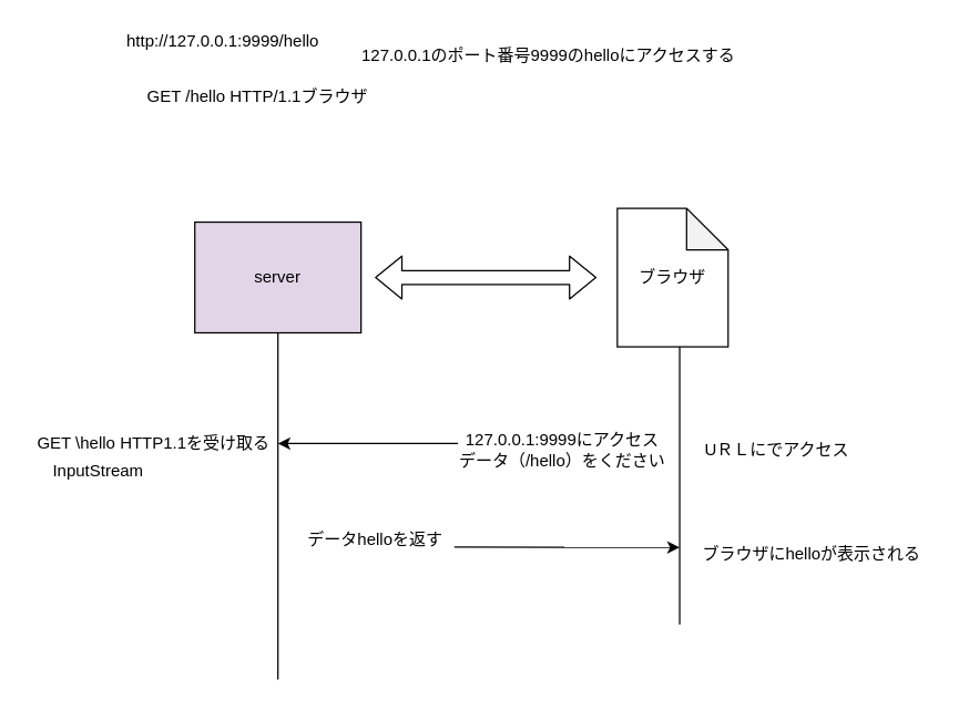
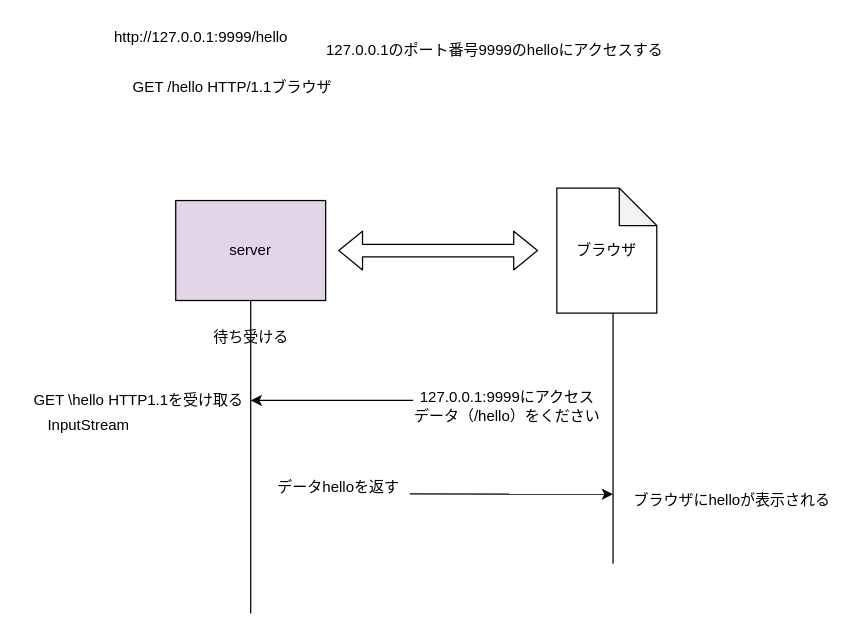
  <mxCell id="0" />
  <mxCell id="1" parent="0" />
  <mxCell id="2" value="http://127.0.0.1:9999/hello" style="text;html=1;align=center;verticalAlign=middle;resizable=0;points=[];autosize=1;strokeColor=none;" vertex="1" parent="1"><mxGeometry x="85" y="20" width="150" height="20" as="geometry" /></mxCell>
  <mxCell id="3" value="127.0.0.1のポート番号9999のhelloにアクセスする" style="text;html=1;align=center;verticalAlign=middle;resizable=0;points=[];autosize=1;strokeColor=none;" vertex="1" parent="1"><mxGeometry x="250" y="30" width="290" height="20" as="geometry" /></mxCell>
  <mxCell id="4" value="GET /hello HTTP/1.1ブラウザ" style="text;html=1;align=center;verticalAlign=middle;resizable=0;points=[];autosize=1;strokeColor=none;" vertex="1" parent="1"><mxGeometry x="85" y="60" width="200" height="20" as="geometry" /></mxCell>
  <mxCell id="5" value="server" style="rounded=0;whiteSpace=wrap;html=1;fillColor=#e1d5e7;" vertex="1" parent="1"><mxGeometry x="140" y="160" width="120" height="80" as="geometry" /></mxCell>
  <mxCell id="6" value="ブラウザ" style="shape=note;whiteSpace=wrap;html=1;backgroundOutline=1;darkOpacity=0.05;" vertex="1" parent="1"><mxGeometry x="445" y="150" width="80" height="100" as="geometry" /></mxCell>
  <mxCell id="7" value="" style="shape=flexArrow;endArrow=classic;startArrow=classic;html=1;" edge="1" parent="1"><mxGeometry width="100" height="100" relative="1" as="geometry"><mxPoint x="270" y="200" as="sourcePoint" /><mxPoint x="430" y="200" as="targetPoint" /></mxGeometry></mxCell>
+ <mxCell id="8" value="待ち受ける" style="text;html=1;align=center;verticalAlign=middle;resizable=0;points=[];autosize=1;strokeColor=none;" vertex="1" parent="1"><mxGeometry x="160" y="260" width="80" height="20" as="geometry" /></mxCell>
  <mxCell id="9" value="" style="endArrow=none;html=1;entryX=0.5;entryY=1;entryDx=0;entryDy=0;" edge="1" parent="1" target="5"><mxGeometry width="50" height="50" relative="1" as="geometry"><mxPoint x="200" y="490.579" as="sourcePoint" /><mxPoint x="200" y="300" as="targetPoint" /></mxGeometry></mxCell>
  <mxCell id="10" value="" style="endArrow=none;html=1;entryX=0.5;entryY=1.5;entryDx=0;entryDy=0;entryPerimeter=0;" edge="1" parent="1"><mxGeometry width="50" height="50" relative="1" as="geometry"><mxPoint x="490" y="450.579" as="sourcePoint" /><mxPoint x="490" y="250" as="targetPoint" /><Array as="points"><mxPoint x="490" y="350" /></Array></mxGeometry></mxCell>
  <mxCell id="11" value="127.0.0.1:9999にアクセス&lt;br&gt;データ（/hello）をください" style="text;html=1;align=center;verticalAlign=middle;resizable=0;points=[];autosize=1;strokeColor=none;" vertex="1" parent="1"><mxGeometry x="325" y="310" width="160" height="30" as="geometry" /></mxCell>
  <mxCell id="12" value="" style="endArrow=classic;html=1;" edge="1" parent="1"><mxGeometry width="50" height="50" relative="1" as="geometry"><mxPoint x="330" y="320" as="sourcePoint" /><mxPoint x="200" y="320" as="targetPoint" /></mxGeometry></mxCell>
  <mxCell id="13" value="GET \hello HTTP1.1を受け取る" style="text;html=1;align=center;verticalAlign=middle;resizable=0;points=[];autosize=1;strokeColor=none;" vertex="1" parent="1"><mxGeometry x="20" y="310" width="180" height="20" as="geometry" /></mxCell>
- <mxCell id="14" value="UＲＬにでアクセス" style="text;html=1;align=center;verticalAlign=middle;resizable=0;points=[];autosize=1;strokeColor=none;" vertex="1" parent="1"><mxGeometry x="500" y="315" width="120" height="20" as="geometry" /></mxCell>
  <mxCell id="15" value="データhelloを返す" style="text;html=1;align=center;verticalAlign=middle;resizable=0;points=[];autosize=1;strokeColor=none;" vertex="1" parent="1"><mxGeometry x="215" y="380" width="110" height="20" as="geometry" /></mxCell>
  <mxCell id="16" value="" style="endArrow=classic;html=1;exitX=1.021;exitY=0.741;exitDx=0;exitDy=0;exitPerimeter=0;" edge="1" parent="1" source="15"><mxGeometry width="50" height="50" relative="1" as="geometry"><mxPoint x="270" y="320" as="sourcePoint" /><mxPoint x="490" y="395" as="targetPoint" /></mxGeometry></mxCell>
  <mxCell id="17" value="ブラウザにhelloが表示される" style="text;html=1;align=center;verticalAlign=middle;resizable=0;points=[];autosize=1;strokeColor=none;" vertex="1" parent="1"><mxGeometry x="500" y="390" width="170" height="20" as="geometry" /></mxCell>
  <mxCell id="18" value="InputStream&lt;br&gt;" style="text;html=1;align=center;verticalAlign=middle;resizable=0;points=[];autosize=1;strokeColor=none;" vertex="1" parent="1"><mxGeometry x="30" y="330" width="80" height="20" as="geometry" /></mxCell>
